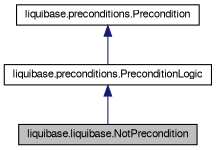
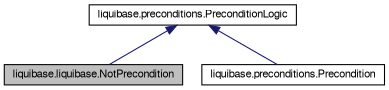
  digraph {
    node [color=black fillcolor=white fontname=FreeSans fontsize=10 shape=record style=filled]
    edge [color=midnightblue dir=back fontname=FreeSans fontsize=10 labelfontname=FreeSans labelfontsize=10 style=solid]
    n1 [fillcolor=grey75 fontcolor=black height=0.2 label="liquibase.liquibase.NotPrecondition" width=0.4]
    n2 [height=0.2 label="liquibase.preconditions.PreconditionLogic" width=0.4]
    n3 [height=0.2 label="liquibase.preconditions.Precondition" width=0.4]
    n2 -> n1
-   n3 -> n2
+   n2 -> n3
  }
